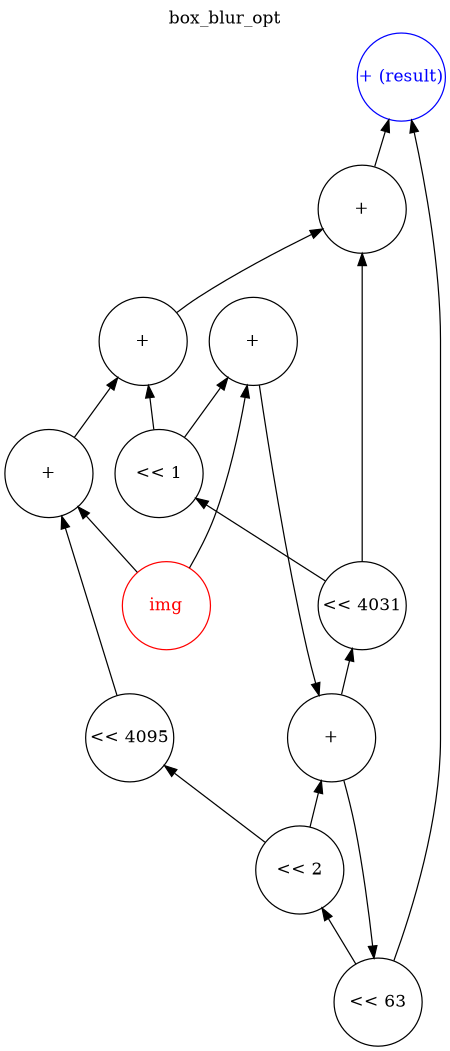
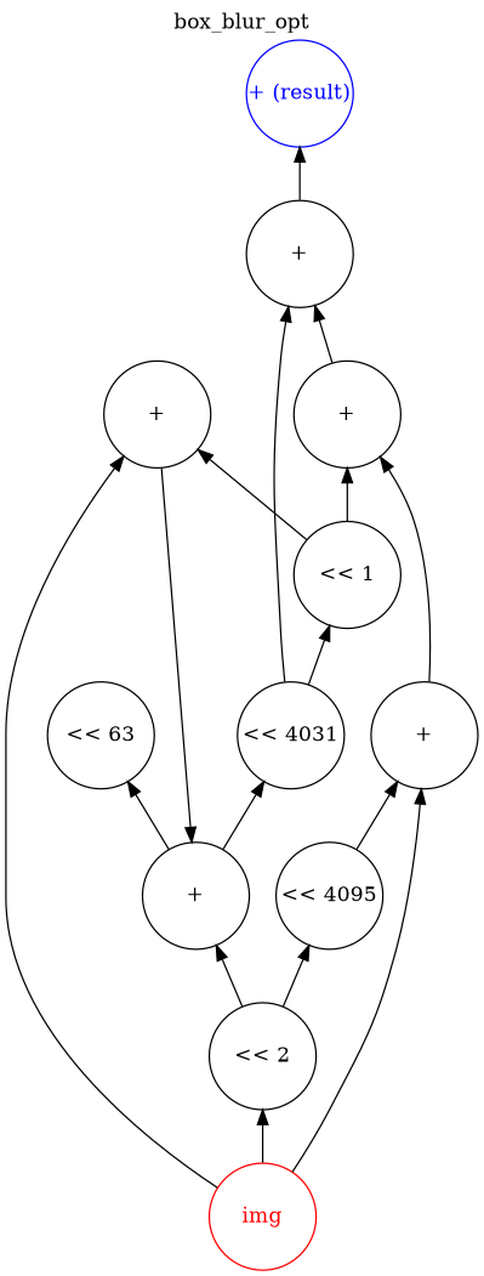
  digraph {
    label=box_blur_opt
    labelloc=t
    node [color=black fontcolor=black margin=0 shape=circle style=solid]
    edge [dir=back]
    n1 [color=red fontcolor=red label=img width=1]
    n2 [label="<< 1" width=1]
    n3 [label="<< 4031" width=1]
    n4 [label="+" width=1]
    n5 [label="<< 2" width=1]
    n6 [label="+" width=1]
    n7 [label="<< 4095" width=1]
    n8 [label="+" width=1]
    n9 [label="+" width=1]
    n10 [label="+" width=1]
    n11 [label="<< 63" width=1]
    n12 [color=blue fontcolor=blue label="+ (result)" width=1]
    n2 -> n3
    n3 -> n6
    n4 -> n1
    n4 -> n2
-   n5 -> n11
+   n5 -> n1
    n6 -> n4
    n6 -> n5
    n7 -> n5
    n8 -> n1
    n8 -> n7
    n9 -> n2
    n9 -> n8
    n10 -> n3
    n10 -> n9
    n11 -> n6
    n12 -> n10
-   n12 -> n11
  }
